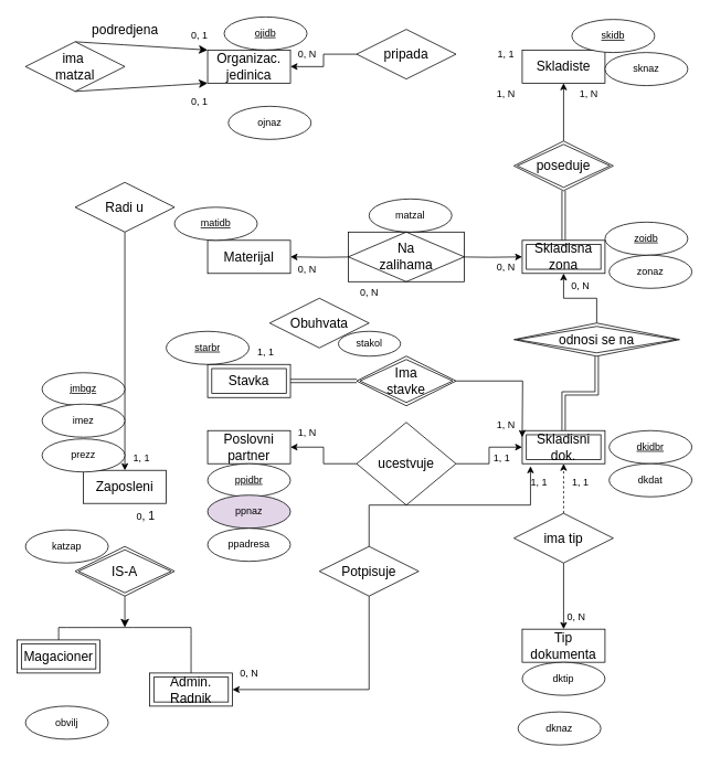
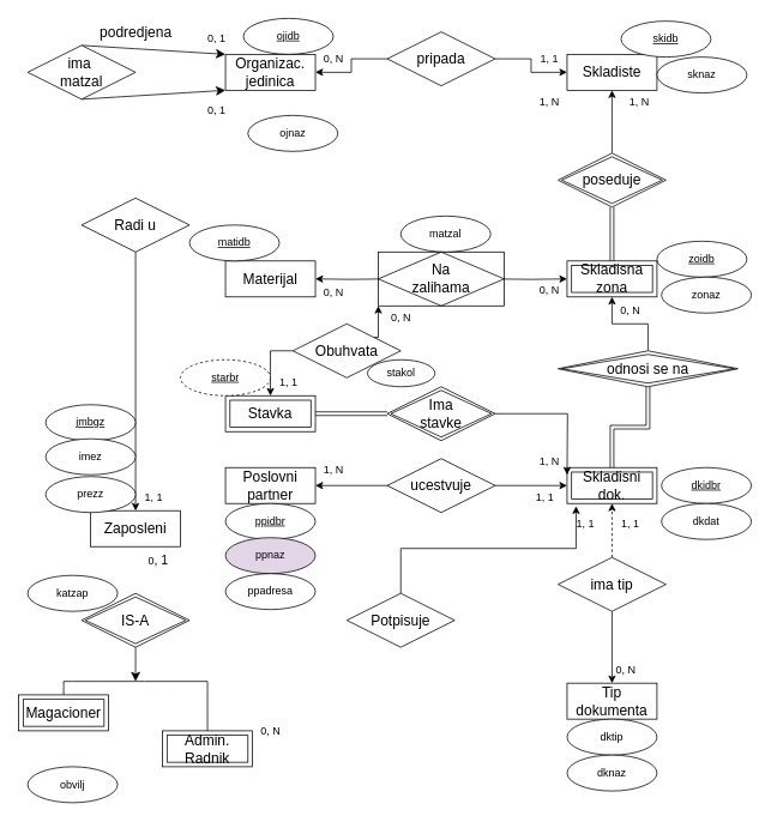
  <mxCell id="0" />
  <mxCell id="1" parent="0" />
  <mxCell id="2" value="&lt;div&gt;Organizac.&lt;/div&gt;&lt;div&gt;jedinica&lt;br&gt;&lt;/div&gt;" style="whiteSpace=wrap;html=1;align=center;fontSize=16;" vertex="1" parent="1"><mxGeometry x="250" y="60" width="100" height="40" as="geometry" /></mxCell>
  <mxCell id="3" style="edgeStyle=none;curved=1;rounded=0;orthogonalLoop=1;jettySize=auto;html=1;exitX=0.5;exitY=1;exitDx=0;exitDy=0;entryX=0;entryY=1;entryDx=0;entryDy=0;fontSize=12;startSize=8;endSize=8;" edge="1" source="5" target="2" parent="1"><mxGeometry relative="1" as="geometry" /></mxCell>
  <mxCell id="4" style="edgeStyle=none;curved=1;rounded=0;orthogonalLoop=1;jettySize=auto;html=1;exitX=0.5;exitY=0;exitDx=0;exitDy=0;entryX=0;entryY=0;entryDx=0;entryDy=0;fontSize=12;startSize=8;endSize=8;" edge="1" source="5" target="2" parent="1"><mxGeometry relative="1" as="geometry" /></mxCell>
  <mxCell id="5" value="&lt;div&gt;ima&amp;nbsp;&lt;/div&gt;&lt;div&gt;matzal&lt;/div&gt;" style="shape=rhombus;perimeter=rhombusPerimeter;whiteSpace=wrap;html=1;align=center;fontSize=16;" vertex="1" parent="1"><mxGeometry x="30" y="50" width="120" height="60" as="geometry" /></mxCell>
  <mxCell id="6" value="podredjena" style="text;html=1;align=center;verticalAlign=middle;resizable=0;points=[];autosize=1;strokeColor=none;fillColor=none;fontSize=16;" vertex="1" parent="1"><mxGeometry x="100" y="20" width="100" height="30" as="geometry" /></mxCell>
  <mxCell id="7" value="0, 1" style="text;html=1;align=center;verticalAlign=middle;resizable=0;points=[];autosize=1;strokeColor=none;fillColor=none;" vertex="1" parent="1"><mxGeometry x="220" y="28" width="40" height="30" as="geometry" /></mxCell>
  <mxCell id="8" value="0, 1" style="text;html=1;align=center;verticalAlign=middle;resizable=0;points=[];autosize=1;strokeColor=none;fillColor=none;" vertex="1" parent="1"><mxGeometry x="220" y="108" width="40" height="30" as="geometry" /></mxCell>
  <mxCell id="9" value="&lt;font style=&quot;font-size: 16px;&quot;&gt;Skladiste&lt;/font&gt;" style="whiteSpace=wrap;html=1;align=center;" vertex="1" parent="1"><mxGeometry x="630" y="60" width="100" height="40" as="geometry" /></mxCell>
+ <mxCell id="10" value="" style="edgeStyle=orthogonalEdgeStyle;rounded=0;orthogonalLoop=1;jettySize=auto;html=1;" edge="1" parent="1" source="12" target="9"><mxGeometry relative="1" as="geometry" /></mxCell>
  <mxCell id="11" value="" style="edgeStyle=orthogonalEdgeStyle;rounded=0;orthogonalLoop=1;jettySize=auto;html=1;" edge="1" parent="1" source="12" target="2"><mxGeometry relative="1" as="geometry" /></mxCell>
  <mxCell id="12" value="&lt;font style=&quot;font-size: 16px;&quot;&gt;pripada&lt;/font&gt;" style="shape=rhombus;perimeter=rhombusPerimeter;whiteSpace=wrap;html=1;align=center;" vertex="1" parent="1"><mxGeometry x="430" y="35" width="120" height="60" as="geometry" /></mxCell>
  <mxCell id="13" value="1, 1" style="text;html=1;align=center;verticalAlign=middle;resizable=0;points=[];autosize=1;strokeColor=none;fillColor=none;" vertex="1" parent="1"><mxGeometry x="590" y="50" width="40" height="30" as="geometry" /></mxCell>
  <mxCell id="14" value="0, N" style="text;html=1;align=center;verticalAlign=middle;resizable=0;points=[];autosize=1;strokeColor=none;fillColor=none;" vertex="1" parent="1"><mxGeometry x="345" y="50" width="50" height="30" as="geometry" /></mxCell>
  <mxCell id="15" value="&lt;div&gt;&lt;font style=&quot;font-size: 16px;&quot;&gt;Skladisna&lt;/font&gt;&lt;/div&gt;&lt;div&gt;&lt;font size=&quot;3&quot;&gt;zona&lt;br&gt;&lt;/font&gt;&lt;/div&gt;" style="shape=ext;margin=3;double=1;whiteSpace=wrap;html=1;align=center;" vertex="1" parent="1"><mxGeometry x="630" y="290" width="100" height="40" as="geometry" /></mxCell>
  <mxCell id="16" value="" style="edgeStyle=orthogonalEdgeStyle;rounded=0;orthogonalLoop=1;jettySize=auto;html=1;shape=link;" edge="1" parent="1" source="18" target="15"><mxGeometry relative="1" as="geometry" /></mxCell>
  <mxCell id="17" value="" style="edgeStyle=orthogonalEdgeStyle;rounded=0;orthogonalLoop=1;jettySize=auto;html=1;" edge="1" parent="1" source="18" target="9"><mxGeometry relative="1" as="geometry" /></mxCell>
  <mxCell id="18" value="&lt;font style=&quot;font-size: 16px;&quot;&gt;poseduje&lt;/font&gt;" style="shape=rhombus;double=1;perimeter=rhombusPerimeter;whiteSpace=wrap;html=1;align=center;" vertex="1" parent="1"><mxGeometry x="620" y="170" width="120" height="60" as="geometry" /></mxCell>
  <mxCell id="19" value="1, N" style="text;html=1;align=center;verticalAlign=middle;resizable=0;points=[];autosize=1;strokeColor=none;fillColor=none;" vertex="1" parent="1"><mxGeometry x="685" y="98" width="50" height="30" as="geometry" /></mxCell>
  <mxCell id="20" value="&lt;font style=&quot;font-size: 16px;&quot;&gt;Materijal&lt;/font&gt;" style="whiteSpace=wrap;html=1;align=center;" vertex="1" parent="1"><mxGeometry x="250" y="290" width="100" height="40" as="geometry" /></mxCell>
  <mxCell id="21" value="" style="edgeStyle=orthogonalEdgeStyle;rounded=0;orthogonalLoop=1;jettySize=auto;html=1;" edge="1" parent="1" target="15"><mxGeometry relative="1" as="geometry"><mxPoint x="550" y="310" as="sourcePoint" /></mxGeometry></mxCell>
  <mxCell id="22" value="" style="edgeStyle=orthogonalEdgeStyle;rounded=0;orthogonalLoop=1;jettySize=auto;html=1;" edge="1" parent="1" target="20"><mxGeometry relative="1" as="geometry"><mxPoint x="430" y="310" as="sourcePoint" /></mxGeometry></mxCell>
  <mxCell id="23" value="0, N" style="text;html=1;align=center;verticalAlign=middle;resizable=0;points=[];autosize=1;strokeColor=none;fillColor=none;" vertex="1" parent="1"><mxGeometry x="345" y="310" width="50" height="30" as="geometry" /></mxCell>
  <mxCell id="24" value="0, N" style="text;html=1;align=center;verticalAlign=middle;resizable=0;points=[];autosize=1;strokeColor=none;fillColor=none;" vertex="1" parent="1"><mxGeometry x="585" y="308" width="50" height="30" as="geometry" /></mxCell>
  <mxCell id="25" value="&lt;div&gt;&lt;font style=&quot;font-size: 16px;&quot;&gt;Skladisni&lt;/font&gt;&lt;/div&gt;&lt;div&gt;&lt;font size=&quot;3&quot;&gt;dok.&lt;br&gt;&lt;/font&gt;&lt;/div&gt;" style="shape=ext;margin=3;double=1;whiteSpace=wrap;html=1;align=center;" vertex="1" parent="1"><mxGeometry x="630" y="520" width="100" height="40" as="geometry" /></mxCell>
  <mxCell id="26" value="" style="edgeStyle=orthogonalEdgeStyle;rounded=0;orthogonalLoop=1;jettySize=auto;html=1;shape=link;" edge="1" parent="1" source="28" target="25"><mxGeometry relative="1" as="geometry" /></mxCell>
  <mxCell id="27" value="" style="edgeStyle=orthogonalEdgeStyle;rounded=0;orthogonalLoop=1;jettySize=auto;html=1;" edge="1" parent="1" source="28" target="15"><mxGeometry relative="1" as="geometry" /></mxCell>
  <mxCell id="28" value="&lt;font style=&quot;font-size: 16px;&quot;&gt;odnosi se na&lt;/font&gt;" style="shape=rhombus;double=1;perimeter=rhombusPerimeter;whiteSpace=wrap;html=1;align=center;" vertex="1" parent="1"><mxGeometry x="620" y="390" width="200" height="40" as="geometry" /></mxCell>
  <mxCell id="29" value="&lt;div&gt;&lt;font style=&quot;font-size: 16px;&quot;&gt;Poslovni&lt;/font&gt;&lt;/div&gt;&lt;div&gt;&lt;font style=&quot;font-size: 16px;&quot;&gt;partner&lt;br&gt;&lt;/font&gt;&lt;/div&gt;" style="whiteSpace=wrap;html=1;align=center;" vertex="1" parent="1"><mxGeometry x="250" y="520" width="100" height="40" as="geometry" /></mxCell>
  <mxCell id="30" value="" style="edgeStyle=orthogonalEdgeStyle;rounded=0;orthogonalLoop=1;jettySize=auto;html=1;" edge="1" parent="1" source="32" target="25"><mxGeometry relative="1" as="geometry" /></mxCell>
  <mxCell id="31" value="" style="edgeStyle=orthogonalEdgeStyle;rounded=0;orthogonalLoop=1;jettySize=auto;html=1;" edge="1" parent="1" source="32" target="29"><mxGeometry relative="1" as="geometry" /></mxCell>
- <mxCell id="32" value="&lt;font style=&quot;font-size: 16px;&quot;&gt;ucestvuje&lt;/font&gt;" style="shape=rhombus;perimeter=rhombusPerimeter;whiteSpace=wrap;html=1;align=center;" vertex="1" parent="1"><mxGeometry x="430" y="510" width="120" height="100" as="geometry" /></mxCell>
+ <mxCell id="32" value="&lt;font style=&quot;font-size: 16px;&quot;&gt;ucestvuje&lt;/font&gt;" style="shape=rhombus;perimeter=rhombusPerimeter;whiteSpace=wrap;html=1;align=center;" vertex="1" parent="1"><mxGeometry x="430" y="510" width="120" height="60" as="geometry" /></mxCell>
  <mxCell id="33" value="1, N" style="text;html=1;align=center;verticalAlign=middle;resizable=0;points=[];autosize=1;strokeColor=none;fillColor=none;" vertex="1" parent="1"><mxGeometry x="345" y="508" width="50" height="30" as="geometry" /></mxCell>
  <mxCell id="34" value="1, 1" style="text;html=1;align=center;verticalAlign=middle;resizable=0;points=[];autosize=1;strokeColor=none;fillColor=none;" vertex="1" parent="1"><mxGeometry x="585" y="538" width="40" height="30" as="geometry" /></mxCell>
  <mxCell id="35" value="&lt;div&gt;&lt;font style=&quot;font-size: 16px;&quot;&gt;Na&lt;/font&gt;&lt;/div&gt;&lt;div&gt;&lt;font style=&quot;font-size: 16px;&quot;&gt;zalihama&lt;br&gt;&lt;/font&gt;&lt;/div&gt;" style="shape=associativeEntity;whiteSpace=wrap;html=1;align=center;" vertex="1" parent="1"><mxGeometry x="420" y="280" width="140" height="60" as="geometry" /></mxCell>
  <mxCell id="36" value="0, N" style="text;html=1;align=center;verticalAlign=middle;resizable=0;points=[];autosize=1;strokeColor=none;fillColor=none;" vertex="1" parent="1"><mxGeometry x="420" y="338" width="50" height="30" as="geometry" /></mxCell>
  <mxCell id="37" value="" style="edgeStyle=orthogonalEdgeStyle;rounded=0;orthogonalLoop=1;jettySize=auto;html=1;dashed=1;" edge="1" parent="1" source="39" target="25"><mxGeometry relative="1" as="geometry" /></mxCell>
  <mxCell id="38" value="" style="edgeStyle=orthogonalEdgeStyle;rounded=0;orthogonalLoop=1;jettySize=auto;html=1;" edge="1" parent="1" source="39" target="40"><mxGeometry relative="1" as="geometry" /></mxCell>
  <mxCell id="39" value="&lt;font style=&quot;font-size: 16px;&quot;&gt;ima tip&lt;br&gt;&lt;/font&gt;" style="shape=rhombus;perimeter=rhombusPerimeter;whiteSpace=wrap;html=1;align=center;" vertex="1" parent="1"><mxGeometry x="620" y="620" width="120" height="60" as="geometry" /></mxCell>
  <mxCell id="40" value="&lt;div&gt;&lt;font style=&quot;font-size: 16px;&quot;&gt;Tip &lt;br&gt;&lt;/font&gt;&lt;/div&gt;&lt;div&gt;&lt;font style=&quot;font-size: 16px;&quot;&gt;dokumenta&lt;br&gt;&lt;/font&gt;&lt;/div&gt;" style="whiteSpace=wrap;html=1;align=center;" vertex="1" parent="1"><mxGeometry x="630" y="760" width="100" height="40" as="geometry" /></mxCell>
  <mxCell id="41" value="0, N" style="text;html=1;align=center;verticalAlign=middle;resizable=0;points=[];autosize=1;strokeColor=none;fillColor=none;" vertex="1" parent="1"><mxGeometry x="670" y="730" width="50" height="30" as="geometry" /></mxCell>
  <mxCell id="42" value="1, 1" style="text;html=1;align=center;verticalAlign=middle;resizable=0;points=[];autosize=1;strokeColor=none;fillColor=none;" vertex="1" parent="1"><mxGeometry x="680" y="568" width="40" height="30" as="geometry" /></mxCell>
  <mxCell id="43" value="&lt;font style=&quot;font-size: 16px;&quot;&gt;Stavka&lt;/font&gt;" style="shape=ext;margin=3;double=1;whiteSpace=wrap;html=1;align=center;" vertex="1" parent="1"><mxGeometry x="250" y="440" width="100" height="40" as="geometry" /></mxCell>
  <mxCell id="44" style="edgeStyle=orthogonalEdgeStyle;rounded=0;orthogonalLoop=1;jettySize=auto;html=1;exitX=0;exitY=0.5;exitDx=0;exitDy=0;entryX=1;entryY=0.5;entryDx=0;entryDy=0;shape=link;" edge="1" parent="1" source="45" target="43"><mxGeometry relative="1" as="geometry" /></mxCell>
  <mxCell id="45" value="&lt;div&gt;&lt;font style=&quot;font-size: 16px;&quot;&gt;Ima &lt;br&gt;&lt;/font&gt;&lt;/div&gt;&lt;div&gt;&lt;font style=&quot;font-size: 16px;&quot;&gt;stavke&lt;br&gt;&lt;/font&gt;&lt;/div&gt;" style="shape=rhombus;double=1;perimeter=rhombusPerimeter;whiteSpace=wrap;html=1;align=center;" vertex="1" parent="1"><mxGeometry x="430" y="430" width="120" height="60" as="geometry" /></mxCell>
  <mxCell id="46" style="edgeStyle=orthogonalEdgeStyle;rounded=0;orthogonalLoop=1;jettySize=auto;html=1;entryX=0.1;entryY=0.075;entryDx=0;entryDy=0;entryPerimeter=0;exitX=1;exitY=0.5;exitDx=0;exitDy=0;" edge="1" parent="1" source="45"><mxGeometry relative="1" as="geometry"><mxPoint x="550" y="441" as="sourcePoint" /><mxPoint x="630" y="528" as="targetPoint" /></mxGeometry></mxCell>
  <mxCell id="47" value="1, N" style="text;html=1;align=center;verticalAlign=middle;resizable=0;points=[];autosize=1;strokeColor=none;fillColor=none;" vertex="1" parent="1"><mxGeometry x="585" y="498" width="50" height="30" as="geometry" /></mxCell>
+ <mxCell id="48" style="edgeStyle=orthogonalEdgeStyle;rounded=0;orthogonalLoop=1;jettySize=auto;html=1;exitX=1;exitY=0;exitDx=0;exitDy=0;entryX=0;entryY=1;entryDx=0;entryDy=0;" edge="1" parent="1" source="50" target="35"><mxGeometry relative="1" as="geometry" /></mxCell>
+ <mxCell id="49" style="edgeStyle=orthogonalEdgeStyle;rounded=0;orthogonalLoop=1;jettySize=auto;html=1;exitX=0;exitY=0.5;exitDx=0;exitDy=0;entryX=0.5;entryY=0;entryDx=0;entryDy=0;" edge="1" parent="1" source="50" target="43"><mxGeometry relative="1" as="geometry" /></mxCell>
  <mxCell id="50" value="&lt;font style=&quot;font-size: 16px;&quot;&gt;Obuhvata&lt;/font&gt;" style="shape=rhombus;perimeter=rhombusPerimeter;whiteSpace=wrap;html=1;align=center;" vertex="1" parent="1"><mxGeometry x="325" y="360" width="120" height="60" as="geometry" /></mxCell>
  <mxCell id="51" value="1, 1" style="text;html=1;align=center;verticalAlign=middle;resizable=0;points=[];autosize=1;strokeColor=none;fillColor=none;" vertex="1" parent="1"><mxGeometry x="300" y="410" width="40" height="30" as="geometry" /></mxCell>
  <mxCell id="52" value="Zaposleni" style="whiteSpace=wrap;html=1;align=center;fontSize=16;" vertex="1" parent="1"><mxGeometry x="100" y="568" width="100" height="40" as="geometry" /></mxCell>
  <mxCell id="53" value="IS-A" style="shape=rhombus;double=1;perimeter=rhombusPerimeter;whiteSpace=wrap;html=1;align=center;fontSize=16;" vertex="1" parent="1"><mxGeometry x="90" y="660" width="120" height="60" as="geometry" /></mxCell>
  <mxCell id="54" value="Magacioner" style="shape=ext;margin=3;double=1;whiteSpace=wrap;html=1;align=center;fontSize=16;" vertex="1" parent="1"><mxGeometry x="20" y="773" width="100" height="40" as="geometry" /></mxCell>
  <mxCell id="55" value="&lt;div&gt;Admin.&lt;/div&gt;&lt;div&gt;Radnik&lt;br&gt;&lt;/div&gt;" style="shape=ext;margin=3;double=1;whiteSpace=wrap;html=1;align=center;fontSize=16;" vertex="1" parent="1"><mxGeometry x="180" y="813" width="100" height="40" as="geometry" /></mxCell>
  <mxCell id="56" value="" style="edgeStyle=none;curved=1;rounded=0;orthogonalLoop=1;jettySize=auto;html=1;exitX=0.5;exitY=1;exitDx=0;exitDy=0;fontSize=12;startSize=8;endSize=8;" edge="1" source="53" parent="1"><mxGeometry relative="1" as="geometry"><mxPoint x="150" y="758" as="targetPoint" /><mxPoint x="150" y="720" as="sourcePoint" /></mxGeometry></mxCell>
  <mxCell id="57" value="" style="endArrow=none;html=1;rounded=0;fontSize=12;startSize=8;endSize=8;curved=1;" edge="1" parent="1"><mxGeometry relative="1" as="geometry"><mxPoint x="70" y="758" as="sourcePoint" /><mxPoint x="230" y="758" as="targetPoint" /></mxGeometry></mxCell>
  <mxCell id="58" value="" style="endArrow=none;html=1;rounded=0;fontSize=12;startSize=8;endSize=8;curved=1;entryX=0.5;entryY=0;entryDx=0;entryDy=0;" edge="1" target="55" parent="1"><mxGeometry relative="1" as="geometry"><mxPoint x="230" y="758" as="sourcePoint" /><mxPoint x="420" y="689.5" as="targetPoint" /></mxGeometry></mxCell>
  <mxCell id="59" value="" style="endArrow=none;html=1;rounded=0;fontSize=12;startSize=8;endSize=8;curved=1;exitX=0.5;exitY=0;exitDx=0;exitDy=0;" edge="1" source="54" parent="1"><mxGeometry relative="1" as="geometry"><mxPoint x="-90" y="750" as="sourcePoint" /><mxPoint x="70" y="758" as="targetPoint" /></mxGeometry></mxCell>
  <mxCell id="60" value="0&lt;font style=&quot;font-size: 14px;&quot;&gt;, 1&lt;br&gt;&lt;/font&gt;" style="text;html=1;align=center;verticalAlign=middle;resizable=0;points=[];autosize=1;strokeColor=none;fillColor=none;" vertex="1" parent="1"><mxGeometry x="150" y="608" width="50" height="30" as="geometry" /></mxCell>
  <mxCell id="61" style="edgeStyle=orthogonalEdgeStyle;rounded=0;orthogonalLoop=1;jettySize=auto;html=1;exitX=0.5;exitY=1;exitDx=0;exitDy=0;entryX=0.5;entryY=0;entryDx=0;entryDy=0;" edge="1" parent="1" source="62" target="52"><mxGeometry relative="1" as="geometry" /></mxCell>
  <mxCell id="62" value="&lt;font style=&quot;font-size: 16px;&quot;&gt;Radi u&lt;/font&gt;" style="shape=rhombus;perimeter=rhombusPerimeter;whiteSpace=wrap;html=1;align=center;" vertex="1" parent="1"><mxGeometry x="90" y="220" width="120" height="60" as="geometry" /></mxCell>
  <mxCell id="63" value="1, N" style="text;html=1;align=center;verticalAlign=middle;resizable=0;points=[];autosize=1;strokeColor=none;fillColor=none;" vertex="1" parent="1"><mxGeometry x="585" y="98" width="50" height="30" as="geometry" /></mxCell>
  <mxCell id="64" value="1, 1" style="text;html=1;align=center;verticalAlign=middle;resizable=0;points=[];autosize=1;strokeColor=none;fillColor=none;" vertex="1" parent="1"><mxGeometry x="150" y="538" width="40" height="30" as="geometry" /></mxCell>
- <mxCell id="65" style="edgeStyle=orthogonalEdgeStyle;rounded=0;orthogonalLoop=1;jettySize=auto;html=1;exitX=0.5;exitY=1;exitDx=0;exitDy=0;entryX=1;entryY=0.5;entryDx=0;entryDy=0;" edge="1" parent="1" source="66" target="55"><mxGeometry relative="1" as="geometry" /></mxCell>
  <mxCell id="66" value="&lt;font style=&quot;font-size: 16px;&quot;&gt;Potpisuje&lt;/font&gt;" style="shape=rhombus;perimeter=rhombusPerimeter;whiteSpace=wrap;html=1;align=center;" vertex="1" parent="1"><mxGeometry x="385" y="660" width="120" height="60" as="geometry" /></mxCell>
  <mxCell id="67" style="edgeStyle=orthogonalEdgeStyle;rounded=0;orthogonalLoop=1;jettySize=auto;html=1;exitX=0.5;exitY=0;exitDx=0;exitDy=0;entryX=0.1;entryY=1.075;entryDx=0;entryDy=0;entryPerimeter=0;" edge="1" parent="1" source="66" target="25"><mxGeometry relative="1" as="geometry" /></mxCell>
  <mxCell id="68" value="1, 1" style="text;html=1;align=center;verticalAlign=middle;resizable=0;points=[];autosize=1;strokeColor=none;fillColor=none;" vertex="1" parent="1"><mxGeometry x="630" y="568" width="40" height="30" as="geometry" /></mxCell>
  <mxCell id="69" value="0, N" style="text;html=1;align=center;verticalAlign=middle;resizable=0;points=[];autosize=1;strokeColor=none;fillColor=none;" vertex="1" parent="1"><mxGeometry x="275" y="798" width="50" height="30" as="geometry" /></mxCell>
  <mxCell id="70" value="obvilj" style="ellipse;whiteSpace=wrap;html=1;align=center;" vertex="1" parent="1"><mxGeometry x="30" y="853" width="100" height="40" as="geometry" /></mxCell>
  <mxCell id="71" value="ppidbr" style="ellipse;whiteSpace=wrap;html=1;align=center;fontStyle=4;" vertex="1" parent="1"><mxGeometry x="250" y="560" width="100" height="40" as="geometry" /></mxCell>
  <mxCell id="72" value="ppnaz" style="ellipse;whiteSpace=wrap;html=1;align=center;fillColor=#e1d5e7;" vertex="1" parent="1"><mxGeometry x="250" y="598" width="100" height="40" as="geometry" /></mxCell>
  <mxCell id="73" value="ppadresa" style="ellipse;whiteSpace=wrap;html=1;align=center;" vertex="1" parent="1"><mxGeometry x="250" y="638" width="100" height="40" as="geometry" /></mxCell>
  <mxCell id="74" value="dktip" style="ellipse;whiteSpace=wrap;html=1;align=center;" vertex="1" parent="1"><mxGeometry x="630" y="800" width="100" height="40" as="geometry" /></mxCell>
- <mxCell id="75" value="dknaz" style="ellipse;whiteSpace=wrap;html=1;align=center;" vertex="1" parent="1"><mxGeometry x="625" y="860" width="100" height="40" as="geometry" /></mxCell>
+ <mxCell id="75" value="dknaz" style="ellipse;whiteSpace=wrap;html=1;align=center;" vertex="1" parent="1"><mxGeometry x="630" y="840" width="100" height="40" as="geometry" /></mxCell>
  <mxCell id="76" value="dkidbr" style="ellipse;whiteSpace=wrap;html=1;align=center;fontStyle=4;" vertex="1" parent="1"><mxGeometry x="735" y="520" width="100" height="40" as="geometry" /></mxCell>
  <mxCell id="77" value="dkdat" style="ellipse;whiteSpace=wrap;html=1;align=center;" vertex="1" parent="1"><mxGeometry x="735" y="560" width="100" height="40" as="geometry" /></mxCell>
  <mxCell id="78" value="zoidb" style="ellipse;whiteSpace=wrap;html=1;align=center;fontStyle=4;" vertex="1" parent="1"><mxGeometry x="730" y="268" width="100" height="40" as="geometry" /></mxCell>
  <mxCell id="79" value="zonaz" style="ellipse;whiteSpace=wrap;html=1;align=center;" vertex="1" parent="1"><mxGeometry x="735" y="308" width="100" height="40" as="geometry" /></mxCell>
- <mxCell id="80" value="starbr" style="ellipse;whiteSpace=wrap;html=1;align=center;fontStyle=4;" vertex="1" parent="1"><mxGeometry x="200" y="400" width="100" height="40" as="geometry" /></mxCell>
+ <mxCell id="80" value="starbr" style="ellipse;whiteSpace=wrap;html=1;align=center;fontStyle=4;dashed=1;" vertex="1" parent="1"><mxGeometry x="200" y="400" width="100" height="40" as="geometry" /></mxCell>
  <mxCell id="81" value="stakol" style="ellipse;whiteSpace=wrap;html=1;align=center;" vertex="1" parent="1"><mxGeometry x="408" y="400" width="75" height="30" as="geometry" /></mxCell>
  <mxCell id="82" value="matzal" style="ellipse;whiteSpace=wrap;html=1;align=center;" vertex="1" parent="1"><mxGeometry x="445" y="240" width="100" height="40" as="geometry" /></mxCell>
  <mxCell id="83" value="matidb" style="ellipse;whiteSpace=wrap;html=1;align=center;fontStyle=4;" vertex="1" parent="1"><mxGeometry x="210" y="250" width="100" height="40" as="geometry" /></mxCell>
  <mxCell id="84" value="skidb" style="ellipse;whiteSpace=wrap;html=1;align=center;fontStyle=4;" vertex="1" parent="1"><mxGeometry x="690" y="23" width="100" height="40" as="geometry" /></mxCell>
  <mxCell id="85" value="sknaz" style="ellipse;whiteSpace=wrap;html=1;align=center;" vertex="1" parent="1"><mxGeometry x="730" y="63" width="100" height="40" as="geometry" /></mxCell>
  <mxCell id="86" value="ojidb" style="ellipse;whiteSpace=wrap;html=1;align=center;fontStyle=4;" vertex="1" parent="1"><mxGeometry x="270" y="20" width="100" height="40" as="geometry" /></mxCell>
  <mxCell id="87" value="ojnaz" style="ellipse;whiteSpace=wrap;html=1;align=center;" vertex="1" parent="1"><mxGeometry x="275" y="128" width="100" height="40" as="geometry" /></mxCell>
  <mxCell id="88" value="jmbgz" style="ellipse;whiteSpace=wrap;html=1;align=center;fontStyle=4;" vertex="1" parent="1"><mxGeometry x="50" y="450" width="100" height="40" as="geometry" /></mxCell>
  <mxCell id="89" value="imez" style="ellipse;whiteSpace=wrap;html=1;align=center;" vertex="1" parent="1"><mxGeometry x="50" y="488" width="100" height="40" as="geometry" /></mxCell>
  <mxCell id="90" value="prezz" style="ellipse;whiteSpace=wrap;html=1;align=center;" vertex="1" parent="1"><mxGeometry x="50" y="530" width="100" height="40" as="geometry" /></mxCell>
  <mxCell id="91" value="katzap" style="ellipse;whiteSpace=wrap;html=1;align=center;" vertex="1" parent="1"><mxGeometry x="30" y="640" width="100" height="40" as="geometry" /></mxCell>
  <mxCell id="92" value="0, N" style="text;html=1;align=center;verticalAlign=middle;resizable=0;points=[];autosize=1;strokeColor=none;fillColor=none;" vertex="1" parent="1"><mxGeometry x="675" y="330" width="50" height="30" as="geometry" /></mxCell>
